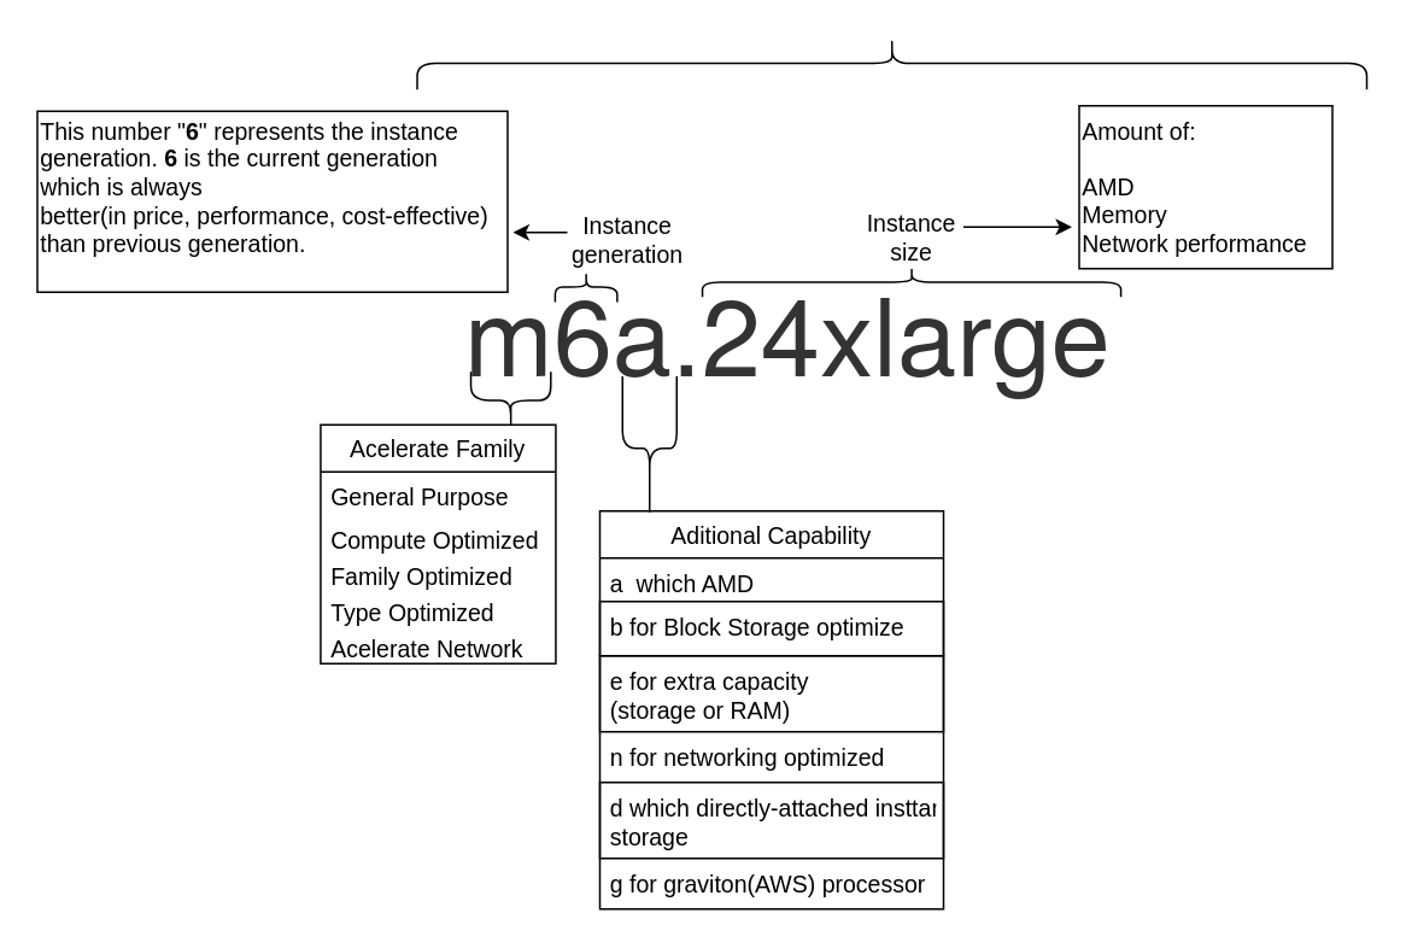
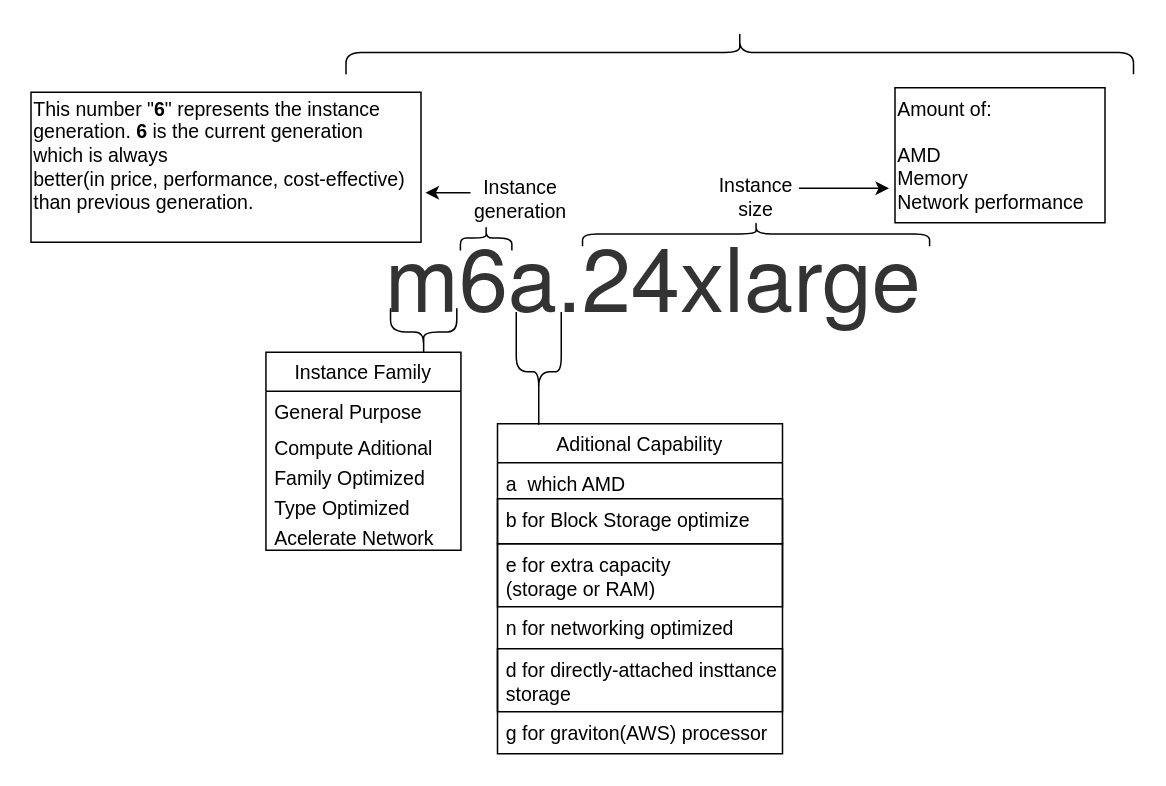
  <mxCell id="0" />
  <mxCell id="1" parent="0" />
  <mxCell id="2" value="&lt;span style=&quot;caret-color: rgb(51, 51, 51); color: rgb(51, 51, 51); font-family: AmazonEmber, &amp;quot;Helvetica Neue&amp;quot;, Helvetica, Arial, sans-serif; text-size-adjust: auto;&quot;&gt;&lt;font style=&quot;font-size: 59px;&quot;&gt;m6a.24xlarge&lt;/font&gt;&lt;/span&gt;" style="text;html=1;strokeColor=none;fillColor=none;align=center;verticalAlign=middle;whiteSpace=wrap;rounded=0;" vertex="1" parent="1"><mxGeometry x="305" y="148" width="260" height="70" as="geometry" /></mxCell>
  <mxCell id="3" value="" style="shape=curlyBracket;whiteSpace=wrap;html=1;rounded=1;fontSize=43;rotation=-90;size=0.5;" vertex="1" parent="1"><mxGeometry x="266.01" y="198.67" width="31.53" height="44.19" as="geometry" /></mxCell>
  <mxCell id="4" value="" style="shape=curlyBracket;whiteSpace=wrap;html=1;rounded=1;fontSize=43;rotation=-90;size=0.5;direction=west;" vertex="1" parent="1"><mxGeometry x="315.17" y="141.09" width="16.5" height="34.31" as="geometry" /></mxCell>
  <mxCell id="5" value="&lt;font style=&quot;font-size: 13px;&quot;&gt;Instance&lt;br&gt;generation&lt;br&gt;&lt;/font&gt;" style="text;html=1;align=center;verticalAlign=middle;resizable=0;points=[];autosize=1;strokeColor=none;fillColor=none;fontSize=13;" vertex="1" parent="1"><mxGeometry x="306" y="112" width="80" height="40" as="geometry" /></mxCell>
  <mxCell id="6" value="" style="shape=curlyBracket;whiteSpace=wrap;html=1;rounded=1;fontSize=43;rotation=-90;size=0.5;" vertex="1" parent="1"><mxGeometry x="318.63" y="232.38" width="79.75" height="30" as="geometry" /></mxCell>
  <mxCell id="7" value="Aditional Capability" style="swimlane;fontStyle=0;childLayout=stackLayout;horizontal=1;startSize=26;fillColor=none;horizontalStack=0;resizeParent=1;resizeParentMax=0;resizeLast=0;collapsible=1;marginBottom=0;fontSize=13;" vertex="1" parent="1"><mxGeometry x="331" y="282" width="190" height="220" as="geometry"><mxRectangle x="291" y="309" width="142" height="28" as="alternateBounds" /></mxGeometry></mxCell>
  <mxCell id="8" value="a  which AMD" style="text;strokeColor=none;fillColor=none;align=left;verticalAlign=top;spacingLeft=4;spacingRight=4;overflow=hidden;rotatable=0;points=[[0,0.5],[1,0.5]];portConstraint=eastwest;fontSize=13;" vertex="1" parent="7"><mxGeometry y="26" width="190" height="24" as="geometry" /></mxCell>
  <mxCell id="9" value="b for Block Storage optimize" style="text;strokeColor=default;fillColor=none;align=left;verticalAlign=top;spacingLeft=4;spacingRight=4;overflow=hidden;rotatable=0;points=[[0,0.5],[1,0.5]];portConstraint=eastwest;fontSize=13;" vertex="1" parent="7"><mxGeometry y="50" width="190" height="30" as="geometry" /></mxCell>
  <mxCell id="10" value="e for extra capacity&#10;(storage or RAM)" style="text;strokeColor=default;fillColor=none;align=left;verticalAlign=top;spacingLeft=4;spacingRight=4;overflow=hidden;rotatable=0;points=[[0,0.5],[1,0.5]];portConstraint=eastwest;fontSize=13;" vertex="1" parent="7"><mxGeometry y="80" width="190" height="42" as="geometry" /></mxCell>
  <mxCell id="11" value="n for networking optimized" style="text;strokeColor=none;fillColor=none;align=left;verticalAlign=top;spacingLeft=4;spacingRight=4;overflow=hidden;rotatable=0;points=[[0,0.5],[1,0.5]];portConstraint=eastwest;fontSize=13;" vertex="1" parent="7"><mxGeometry y="122" width="190" height="28" as="geometry" /></mxCell>
- <mxCell id="12" value="d which directly-attached insttance &#10;storage " style="text;strokeColor=default;fillColor=none;align=left;verticalAlign=top;spacingLeft=4;spacingRight=4;overflow=hidden;rotatable=0;points=[[0,0.5],[1,0.5]];portConstraint=eastwest;fontSize=13;" vertex="1" parent="7"><mxGeometry y="150" width="190" height="42" as="geometry" /></mxCell>
+ <mxCell id="12" value="d for directly-attached insttance &#10;storage " style="text;strokeColor=default;fillColor=none;align=left;verticalAlign=top;spacingLeft=4;spacingRight=4;overflow=hidden;rotatable=0;points=[[0,0.5],[1,0.5]];portConstraint=eastwest;fontSize=13;" vertex="1" parent="7"><mxGeometry y="150" width="190" height="42" as="geometry" /></mxCell>
  <mxCell id="13" value="g for graviton(AWS) processor" style="text;strokeColor=none;fillColor=none;align=left;verticalAlign=top;spacingLeft=4;spacingRight=4;overflow=hidden;rotatable=0;points=[[0,0.5],[1,0.5]];portConstraint=eastwest;fontSize=13;" vertex="1" parent="7"><mxGeometry y="192" width="190" height="28" as="geometry" /></mxCell>
  <mxCell id="14" value="" style="shape=curlyBracket;whiteSpace=wrap;html=1;rounded=1;fontSize=43;rotation=-90;size=0.5;direction=west;" vertex="1" parent="1"><mxGeometry x="495.13" y="39.76" width="16.5" height="231.37" as="geometry" /></mxCell>
  <mxCell id="15" value="&lt;font style=&quot;font-size: 13px;&quot;&gt;Instance&lt;br&gt;size&lt;br&gt;&lt;/font&gt;" style="text;html=1;align=center;verticalAlign=middle;resizable=0;points=[];autosize=1;strokeColor=none;fillColor=none;fontSize=13;" vertex="1" parent="1"><mxGeometry x="472.63" y="111" width="60" height="40" as="geometry" /></mxCell>
  <mxCell id="16" value="&lt;font style=&quot;font-size: 13px;&quot;&gt;Amount of:&lt;br&gt;&lt;br&gt;AMD&lt;br&gt;Memory&lt;br&gt;Network performance&lt;br&gt;&lt;/font&gt;" style="text;html=1;align=left;verticalAlign=middle;resizable=0;points=[];autosize=1;strokeColor=default;fillColor=none;fontSize=13;" vertex="1" parent="1"><mxGeometry x="596" y="58" width="140" height="90" as="geometry" /></mxCell>
  <mxCell id="17" value="" style="endArrow=classic;html=1;rounded=0;fontSize=59;" edge="1" parent="1"><mxGeometry width="50" height="50" relative="1" as="geometry"><mxPoint x="532" y="125" as="sourcePoint" /><mxPoint x="592" y="125" as="targetPoint" /></mxGeometry></mxCell>
- <mxCell id="18" value="Acelerate Family" style="swimlane;fontStyle=0;childLayout=stackLayout;horizontal=1;startSize=26;fillColor=none;horizontalStack=0;resizeParent=1;resizeParentMax=0;resizeLast=0;collapsible=1;marginBottom=0;fontSize=13;" vertex="1" parent="1"><mxGeometry x="176.63" y="234.38" width="130" height="132" as="geometry"><mxRectangle x="136.63" y="261.38" width="142" height="28" as="alternateBounds" /></mxGeometry></mxCell>
+ <mxCell id="18" value="Instance Family" style="swimlane;fontStyle=0;childLayout=stackLayout;horizontal=1;startSize=26;fillColor=none;horizontalStack=0;resizeParent=1;resizeParentMax=0;resizeLast=0;collapsible=1;marginBottom=0;fontSize=13;" vertex="1" parent="1"><mxGeometry x="176.63" y="234.38" width="130" height="132" as="geometry"><mxRectangle x="136.63" y="261.38" width="142" height="28" as="alternateBounds" /></mxGeometry></mxCell>
  <mxCell id="19" value="General Purpose" style="text;strokeColor=none;fillColor=none;align=left;verticalAlign=top;spacingLeft=4;spacingRight=4;overflow=hidden;rotatable=0;points=[[0,0.5],[1,0.5]];portConstraint=eastwest;fontSize=13;" vertex="1" parent="18"><mxGeometry y="26" width="130" height="24" as="geometry" /></mxCell>
- <mxCell id="20" value="Compute Optimized " style="text;strokeColor=none;fillColor=none;align=left;verticalAlign=top;spacingLeft=4;spacingRight=4;overflow=hidden;rotatable=0;points=[[0,0.5],[1,0.5]];portConstraint=eastwest;fontSize=13;" vertex="1" parent="18"><mxGeometry y="50" width="130" height="20" as="geometry" /></mxCell>
+ <mxCell id="20" value="Compute Aditional " style="text;strokeColor=none;fillColor=none;align=left;verticalAlign=top;spacingLeft=4;spacingRight=4;overflow=hidden;rotatable=0;points=[[0,0.5],[1,0.5]];portConstraint=eastwest;fontSize=13;" vertex="1" parent="18"><mxGeometry y="50" width="130" height="20" as="geometry" /></mxCell>
  <mxCell id="21" value="Family Optimized" style="text;strokeColor=none;fillColor=none;align=left;verticalAlign=top;spacingLeft=4;spacingRight=4;overflow=hidden;rotatable=0;points=[[0,0.5],[1,0.5]];portConstraint=eastwest;fontSize=13;" vertex="1" parent="18"><mxGeometry y="70" width="130" height="20" as="geometry" /></mxCell>
  <mxCell id="22" value="Type Optimized&#10;" style="text;strokeColor=none;fillColor=none;align=left;verticalAlign=top;spacingLeft=4;spacingRight=4;overflow=hidden;rotatable=0;points=[[0,0.5],[1,0.5]];portConstraint=eastwest;fontSize=13;" vertex="1" parent="18"><mxGeometry y="90" width="130" height="20" as="geometry" /></mxCell>
  <mxCell id="23" value="Acelerate Network" style="text;strokeColor=none;fillColor=none;align=left;verticalAlign=top;spacingLeft=4;spacingRight=4;overflow=hidden;rotatable=0;points=[[0,0.5],[1,0.5]];portConstraint=eastwest;fontSize=13;" vertex="1" parent="18"><mxGeometry y="110" width="130" height="22" as="geometry" /></mxCell>
  <mxCell id="24" value="" style="shape=curlyBracket;whiteSpace=wrap;html=1;rounded=1;shadow=0;sketch=0;fontSize=59;strokeColor=default;fillColor=default;direction=south;" vertex="1" parent="1"><mxGeometry x="230" y="20" width="525" height="29" as="geometry" /></mxCell>
  <mxCell id="25" value="&lt;font style=&quot;font-size: 13px;&quot;&gt;This number &quot;&lt;b&gt;6&lt;/b&gt;&quot; represents the instance &lt;br&gt;generation. &lt;b&gt;6&lt;/b&gt; is the current generation&amp;nbsp;&lt;br&gt;which is always &lt;br&gt;better(in price, performance, cost-effective) &lt;br&gt;than previous&amp;nbsp;generation.&amp;nbsp;&lt;br&gt;&lt;br&gt;&lt;/font&gt;" style="text;html=1;align=left;verticalAlign=middle;resizable=0;points=[];autosize=1;strokeColor=default;fillColor=none;fontSize=13;" vertex="1" parent="1"><mxGeometry x="20" y="61" width="260" height="100" as="geometry" /></mxCell>
  <mxCell id="26" value="" style="endArrow=classic;html=1;rounded=0;fontSize=59;" edge="1" parent="1"><mxGeometry width="50" height="50" relative="1" as="geometry"><mxPoint x="313" y="128" as="sourcePoint" /><mxPoint x="283" y="128" as="targetPoint" /></mxGeometry></mxCell>
